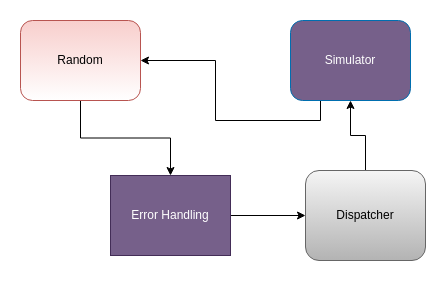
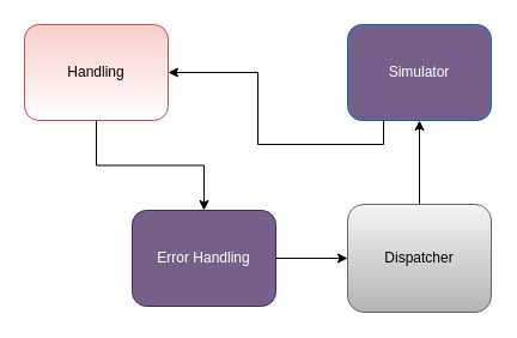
  <mxCell id="0" />
  <mxCell id="1" parent="0" />
  <mxCell id="2" style="edgeStyle=orthogonalEdgeStyle;rounded=0;orthogonalLoop=1;jettySize=auto;html=1;" parent="1" source="3" target="5" edge="1"><mxGeometry relative="1" as="geometry" /></mxCell>
- <mxCell id="3" value="Random" style="rounded=1;whiteSpace=wrap;html=1;fillColor=#f8cecc;strokeColor=#b85450;gradientColor=#ffffff;" parent="1" vertex="1"><mxGeometry x="20" y="20" width="120" height="80" as="geometry" /></mxCell>
+ <mxCell id="3" value="Handling" style="rounded=1;whiteSpace=wrap;html=1;fillColor=#f8cecc;strokeColor=#b85450;gradientColor=#ffffff;" parent="1" vertex="1"><mxGeometry x="20" y="20" width="120" height="80" as="geometry" /></mxCell>
  <mxCell id="4" style="edgeStyle=orthogonalEdgeStyle;rounded=0;orthogonalLoop=1;jettySize=auto;html=1;exitX=1;exitY=0.5;exitDx=0;exitDy=0;" parent="1" source="5" target="9" edge="1"><mxGeometry relative="1" as="geometry" /></mxCell>
- <mxCell id="5" value="Error Handling" style="whiteSpace=wrap;html=1;fillColor=#76608a;strokeColor=#432D57;fontColor=#ffffff;rounded=0;" parent="1" vertex="1"><mxGeometry x="110" y="175" width="120" height="80" as="geometry" /></mxCell>
+ <mxCell id="5" value="Error Handling" style="rounded=1;whiteSpace=wrap;html=1;fillColor=#76608a;strokeColor=#432D57;fontColor=#ffffff;" parent="1" vertex="1"><mxGeometry x="110" y="175" width="120" height="80" as="geometry" /></mxCell>
  <mxCell id="6" style="edgeStyle=orthogonalEdgeStyle;rounded=0;orthogonalLoop=1;jettySize=auto;html=1;exitX=0.25;exitY=1;exitDx=0;exitDy=0;" parent="1" source="7" target="3" edge="1"><mxGeometry relative="1" as="geometry" /></mxCell>
  <mxCell id="7" value="Simulator" style="rounded=1;whiteSpace=wrap;html=1;fillColor=#76608a;strokeColor=#006EAF;fontColor=#ffffff;" parent="1" vertex="1"><mxGeometry x="290" y="20" width="120" height="80" as="geometry" /></mxCell>
  <mxCell id="8" style="edgeStyle=orthogonalEdgeStyle;rounded=0;orthogonalLoop=1;jettySize=auto;html=1;exitX=0.5;exitY=0;exitDx=0;exitDy=0;entryX=0.5;entryY=1;entryDx=0;entryDy=0;" parent="1" source="9" target="7" edge="1"><mxGeometry relative="1" as="geometry" /></mxCell>
- <mxCell id="9" value="Dispatcher" style="rounded=1;whiteSpace=wrap;html=1;fillColor=#f5f5f5;gradientColor=#b3b3b3;strokeColor=#666666;" parent="1" vertex="1"><mxGeometry x="305" y="170" width="120" height="90" as="geometry" /></mxCell>
+ <mxCell id="9" value="Dispatcher" style="rounded=1;whiteSpace=wrap;html=1;fillColor=#f5f5f5;gradientColor=#b3b3b3;strokeColor=#666666;" parent="1" vertex="1"><mxGeometry x="290" y="170" width="120" height="90" as="geometry" /></mxCell>
